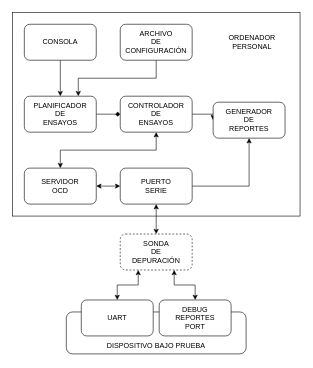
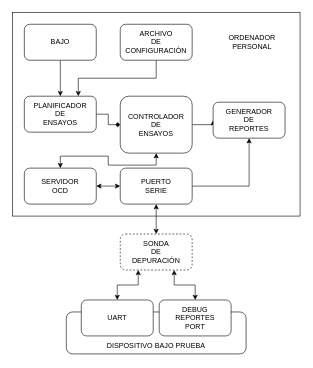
  <mxCell id="0" />
  <mxCell id="1" parent="0" />
  <mxCell id="2" value="" style="rounded=0;whiteSpace=wrap;html=1;" vertex="1" parent="1"><mxGeometry x="20" y="20" width="480" height="340" as="geometry" /></mxCell>
  <mxCell id="3" value="" style="rounded=1;whiteSpace=wrap;html=1;" vertex="1" parent="1"><mxGeometry x="110" y="520" width="300" height="70" as="geometry" /></mxCell>
  <mxCell id="4" style="edgeStyle=orthogonalEdgeStyle;rounded=0;orthogonalLoop=1;jettySize=auto;html=1;exitX=1;exitY=0.5;exitDx=0;exitDy=0;entryX=0;entryY=0.5;entryDx=0;entryDy=0;startArrow=none;startFill=0;endArrow=diamond;" edge="1" parent="1" source="5" target="12"><mxGeometry relative="1" as="geometry" /></mxCell>
  <mxCell id="5" value="&lt;div&gt;PLANIFICADOR&lt;/div&gt;&lt;div&gt;DE&lt;/div&gt;&lt;div&gt;ENSAYOS&lt;br&gt;&lt;/div&gt;" style="rounded=1;whiteSpace=wrap;html=1;" vertex="1" parent="1"><mxGeometry x="40" y="160" width="120" height="60" as="geometry" /></mxCell>
  <mxCell id="6" style="edgeStyle=orthogonalEdgeStyle;rounded=0;orthogonalLoop=1;jettySize=auto;html=1;exitX=0.5;exitY=1;exitDx=0;exitDy=0;entryX=0.75;entryY=0;entryDx=0;entryDy=0;startArrow=none;startFill=0;" edge="1" parent="1" source="7" target="5"><mxGeometry relative="1" as="geometry" /></mxCell>
  <mxCell id="7" value="&lt;div&gt;ARCHIVO&lt;/div&gt;&lt;div&gt;DE &lt;br&gt;&lt;/div&gt;&lt;div&gt;CONFIGURACIÓN&lt;br&gt;&lt;/div&gt;" style="rounded=1;whiteSpace=wrap;html=1;" vertex="1" parent="1"><mxGeometry x="200" y="40" width="120" height="60" as="geometry" /></mxCell>
  <mxCell id="8" style="edgeStyle=orthogonalEdgeStyle;rounded=0;orthogonalLoop=1;jettySize=auto;html=1;exitX=0.5;exitY=1;exitDx=0;exitDy=0;entryX=0.5;entryY=0;entryDx=0;entryDy=0;startArrow=none;startFill=0;" edge="1" parent="1" source="9" target="5"><mxGeometry relative="1" as="geometry" /></mxCell>
- <mxCell id="9" value="CONSOLA" style="rounded=1;whiteSpace=wrap;html=1;" vertex="1" parent="1"><mxGeometry x="40" y="40" width="120" height="60" as="geometry" /></mxCell>
+ <mxCell id="9" value="BAJO" style="rounded=1;whiteSpace=wrap;html=1;" vertex="1" parent="1"><mxGeometry x="40" y="40" width="120" height="60" as="geometry" /></mxCell>
  <mxCell id="10" style="edgeStyle=orthogonalEdgeStyle;rounded=0;orthogonalLoop=1;jettySize=auto;html=1;exitX=1;exitY=0.5;exitDx=0;exitDy=0;entryX=0;entryY=0.5;entryDx=0;entryDy=0;" edge="1" parent="1" source="12" target="13"><mxGeometry relative="1" as="geometry" /></mxCell>
  <mxCell id="11" style="edgeStyle=orthogonalEdgeStyle;rounded=0;orthogonalLoop=1;jettySize=auto;html=1;exitX=0.5;exitY=1;exitDx=0;exitDy=0;entryX=0.5;entryY=0;entryDx=0;entryDy=0;startArrow=classic;startFill=1;" edge="1" parent="1" source="12" target="17"><mxGeometry relative="1" as="geometry" /></mxCell>
- <mxCell id="12" value="&lt;div&gt;CONTROLADOR&lt;/div&gt;&lt;div&gt;DE&lt;/div&gt;&lt;div&gt;ENSAYOS&lt;br&gt;&lt;/div&gt;" style="rounded=1;whiteSpace=wrap;html=1;" vertex="1" parent="1"><mxGeometry x="200" y="160" width="120" height="60" as="geometry" /></mxCell>
+ <mxCell id="12" value="&lt;div&gt;CONTROLADOR&lt;/div&gt;&lt;div&gt;DE&lt;/div&gt;&lt;div&gt;ENSAYOS&lt;br&gt;&lt;/div&gt;" style="rounded=1;whiteSpace=wrap;html=1;" vertex="1" parent="1"><mxGeometry x="200" y="160" width="120" height="95" as="geometry" /></mxCell>
  <mxCell id="13" value="&lt;div&gt;GENERADOR&lt;/div&gt;&lt;div&gt;DE&lt;/div&gt;&lt;div&gt;REPORTES&lt;br&gt;&lt;/div&gt;" style="rounded=1;whiteSpace=wrap;html=1;" vertex="1" parent="1"><mxGeometry x="355" y="170" width="120" height="60" as="geometry" /></mxCell>
  <mxCell id="14" value="&lt;div&gt;DEBUG&lt;/div&gt;&lt;div&gt;REPORTES&lt;/div&gt;&lt;div&gt;PORT&lt;br&gt;&lt;/div&gt;" style="rounded=1;whiteSpace=wrap;html=1;" vertex="1" parent="1"><mxGeometry x="265" y="500" width="120" height="60" as="geometry" /></mxCell>
  <mxCell id="15" value="UART" style="rounded=1;whiteSpace=wrap;html=1;" vertex="1" parent="1"><mxGeometry x="135" y="500" width="120" height="60" as="geometry" /></mxCell>
  <mxCell id="16" style="edgeStyle=orthogonalEdgeStyle;rounded=0;orthogonalLoop=1;jettySize=auto;html=1;exitX=1;exitY=0.5;exitDx=0;exitDy=0;entryX=0;entryY=0.5;entryDx=0;entryDy=0;startArrow=classic;startFill=1;" edge="1" parent="1" source="17" target="20"><mxGeometry relative="1" as="geometry" /></mxCell>
  <mxCell id="17" value="&lt;div&gt;SERVIDOR&lt;/div&gt;&lt;div&gt;OCD&lt;br&gt;&lt;/div&gt;" style="rounded=1;whiteSpace=wrap;html=1;" vertex="1" parent="1"><mxGeometry x="40" y="280" width="120" height="60" as="geometry" /></mxCell>
  <mxCell id="18" style="edgeStyle=orthogonalEdgeStyle;rounded=0;orthogonalLoop=1;jettySize=auto;html=1;exitX=1;exitY=0.5;exitDx=0;exitDy=0;entryX=0.5;entryY=1;entryDx=0;entryDy=0;" edge="1" parent="1" source="20" target="13"><mxGeometry relative="1" as="geometry" /></mxCell>
  <mxCell id="19" style="edgeStyle=orthogonalEdgeStyle;rounded=0;orthogonalLoop=1;jettySize=auto;html=1;exitX=0.5;exitY=1;exitDx=0;exitDy=0;entryX=0.5;entryY=0;entryDx=0;entryDy=0;startArrow=classic;startFill=1;" edge="1" parent="1" source="20" target="23"><mxGeometry relative="1" as="geometry" /></mxCell>
  <mxCell id="20" value="&lt;div&gt;PUERTO&lt;/div&gt;&lt;div&gt;SERIE&lt;br&gt;&lt;/div&gt;" style="rounded=1;whiteSpace=wrap;html=1;" vertex="1" parent="1"><mxGeometry x="200" y="280" width="120" height="60" as="geometry" /></mxCell>
  <mxCell id="21" style="edgeStyle=orthogonalEdgeStyle;rounded=0;orthogonalLoop=1;jettySize=auto;html=1;exitX=0.25;exitY=1;exitDx=0;exitDy=0;entryX=0.5;entryY=0;entryDx=0;entryDy=0;startArrow=classic;startFill=1;" edge="1" parent="1" source="23" target="15"><mxGeometry relative="1" as="geometry" /></mxCell>
  <mxCell id="22" style="edgeStyle=orthogonalEdgeStyle;rounded=0;orthogonalLoop=1;jettySize=auto;html=1;exitX=0.75;exitY=1;exitDx=0;exitDy=0;entryX=0.5;entryY=0;entryDx=0;entryDy=0;startArrow=classic;startFill=1;" edge="1" parent="1" source="23" target="14"><mxGeometry relative="1" as="geometry" /></mxCell>
  <mxCell id="23" value="&lt;div&gt;SONDA&lt;/div&gt;&lt;div&gt;DE&lt;/div&gt;&lt;div&gt;DEPURACIÓN&lt;br&gt;&lt;/div&gt;" style="rounded=1;whiteSpace=wrap;html=1;dashed=1;" vertex="1" parent="1"><mxGeometry x="200" y="390" width="120" height="60" as="geometry" /></mxCell>
  <mxCell id="24" value="DISPOSITIVO BAJO PRUEBA" style="text;html=1;strokeColor=none;fillColor=none;align=center;verticalAlign=middle;whiteSpace=wrap;rounded=0;" vertex="1" parent="1"><mxGeometry x="170" y="562" width="180" height="30" as="geometry" /></mxCell>
  <mxCell id="25" value="ORDENADOR PERSONAL" style="text;html=1;strokeColor=none;fillColor=none;align=center;verticalAlign=middle;whiteSpace=wrap;rounded=0;" vertex="1" parent="1"><mxGeometry x="375" y="55" width="90" height="30" as="geometry" /></mxCell>
